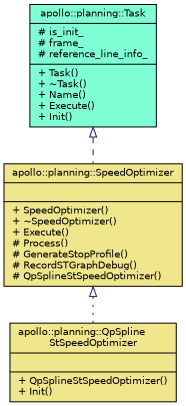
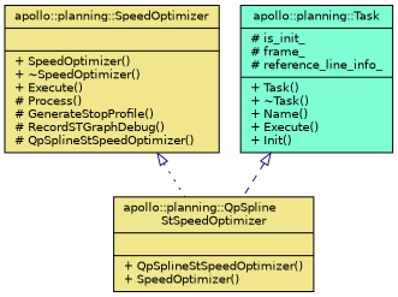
  digraph {
    node [color=black fillcolor=khaki fontname=Helvetica fontsize=10 shape=record style=filled]
    edge [arrowtail=onormal color=midnightblue dir=back fontname=Helvetica fontsize=10 labelfontname=Helvetica labelfontsize=10]
-   n1 [fontcolor=black height=0.2 label="{apollo::planning::QpSpline\lStSpeedOptimizer\n||+ QpSplineStSpeedOptimizer()\l+ Init()\l}" width=0.4]
+   n1 [fontcolor=black height=0.2 label="{apollo::planning::QpSpline\lStSpeedOptimizer\n||+ QpSplineStSpeedOptimizer()\l+ SpeedOptimizer()\l}" width=0.4]
    n2 [height=0.2 label="{apollo::planning::SpeedOptimizer\n||+ SpeedOptimizer()\l+ ~SpeedOptimizer()\l+ Execute()\l# Process()\l# GenerateStopProfile()\l# RecordSTGraphDebug()\l# QpSplineStSpeedOptimizer()\l}" width=0.4]
    n3 [fillcolor=aquamarine height=0.2 label="{apollo::planning::Task\n|# is_init_\l# frame_\l# reference_line_info_\l|+ Task()\l+ ~Task()\l+ Name()\l+ Execute()\l+ Init()\l}" width=0.4]
    n2 -> n1 [style=dotted]
-   n3 -> n2 [style=dashed]
+   n3 -> n1 [style=dashed]
  }
